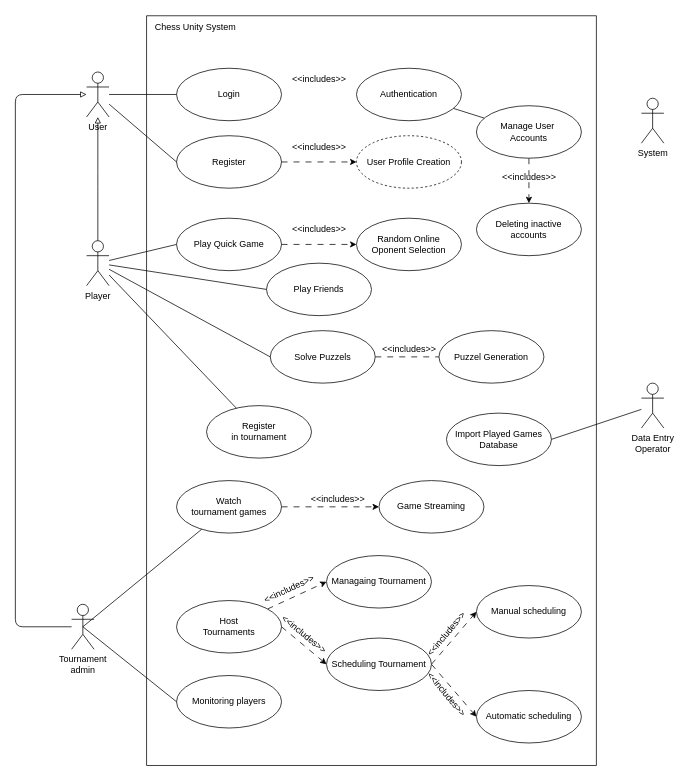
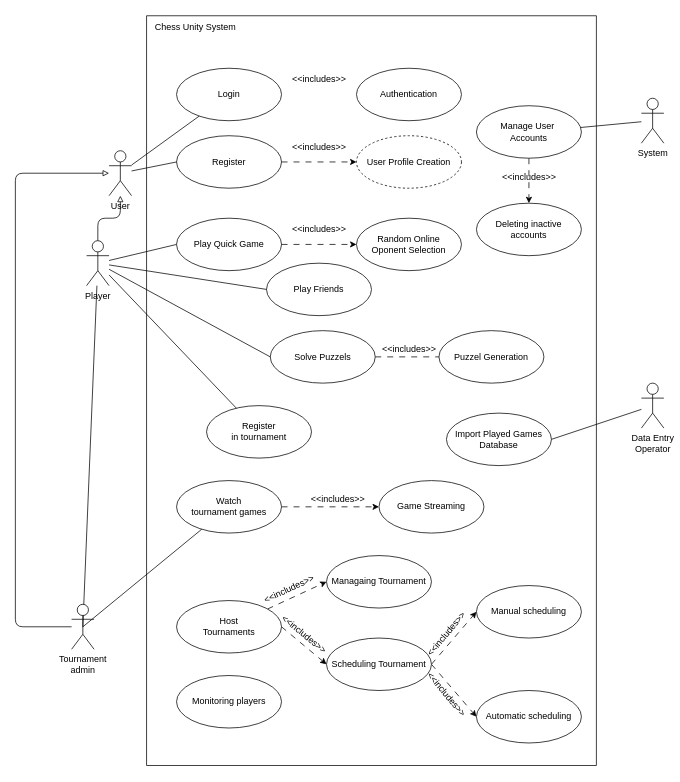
  <mxCell id="0" />
  <mxCell id="1" parent="0" />
  <mxCell id="2" value="" style="swimlane;startSize=0;movable=0;resizable=0;rotatable=0;deletable=0;editable=0;connectable=0;fillColor=#FFFFFF;fillStyle=auto;" vertex="1" parent="1"><mxGeometry x="195" y="20" width="600" height="1000" as="geometry" /></mxCell>
  <mxCell id="3" value="Login" style="ellipse;whiteSpace=wrap;html=1;movable=0;resizable=0;rotatable=0;deletable=0;editable=0;connectable=0;" vertex="1" parent="2"><mxGeometry x="40" y="70" width="140" height="70" as="geometry" /></mxCell>
  <mxCell id="4" value="Authentication" style="ellipse;whiteSpace=wrap;html=1;movable=0;resizable=0;rotatable=0;deletable=0;editable=0;connectable=0;" vertex="1" parent="2"><mxGeometry x="280" y="70" width="140" height="70" as="geometry" /></mxCell>
  <mxCell id="5" style="edgeStyle=none;html=1;entryX=0;entryY=0.5;entryDx=0;entryDy=0;dashed=1;dashPattern=8 8;movable=0;resizable=0;rotatable=0;deletable=0;editable=0;connectable=0;" edge="1" parent="2" source="6" target="10"><mxGeometry relative="1" as="geometry" /></mxCell>
  <mxCell id="6" value="Register" style="ellipse;whiteSpace=wrap;html=1;movable=0;resizable=0;rotatable=0;deletable=0;editable=0;connectable=0;" vertex="1" parent="2"><mxGeometry x="40" y="160" width="140" height="70" as="geometry" /></mxCell>
  <mxCell id="7" value="Play Quick Game" style="ellipse;whiteSpace=wrap;html=1;movable=0;resizable=0;rotatable=0;deletable=0;editable=0;connectable=0;" vertex="1" parent="2"><mxGeometry x="40" y="270" width="140" height="70" as="geometry" /></mxCell>
  <mxCell id="8" style="edgeStyle=none;html=1;entryX=0;entryY=0.5;entryDx=0;entryDy=0;exitX=1;exitY=0.5;exitDx=0;exitDy=0;dashed=1;dashPattern=8 8;movable=0;resizable=0;rotatable=0;deletable=0;editable=0;connectable=0;" edge="1" parent="2" source="7" target="9"><mxGeometry relative="1" as="geometry" /></mxCell>
  <mxCell id="9" value="Random Online &lt;br&gt;Oponent Selection" style="ellipse;whiteSpace=wrap;html=1;movable=0;resizable=0;rotatable=0;deletable=0;editable=0;connectable=0;" vertex="1" parent="2"><mxGeometry x="280" y="270" width="140" height="70" as="geometry" /></mxCell>
  <mxCell id="10" value="User Profile Creation" style="ellipse;whiteSpace=wrap;html=1;movable=0;resizable=0;rotatable=0;deletable=0;editable=0;connectable=0;dashed=1;" vertex="1" parent="2"><mxGeometry x="280" y="160" width="140" height="70" as="geometry" /></mxCell>
  <mxCell id="11" value="Register &lt;br&gt;in tournament" style="ellipse;whiteSpace=wrap;html=1;movable=0;resizable=0;rotatable=0;deletable=0;editable=0;connectable=0;" vertex="1" parent="2"><mxGeometry x="80" y="520" width="140" height="70" as="geometry" /></mxCell>
  <mxCell id="12" style="edgeStyle=none;html=1;entryX=0;entryY=0.5;entryDx=0;entryDy=0;strokeWidth=1;endArrow=classic;endFill=1;dashed=1;dashPattern=8 8;movable=0;resizable=0;rotatable=0;deletable=0;editable=0;connectable=0;" edge="1" parent="2" source="13" target="26"><mxGeometry relative="1" as="geometry" /></mxCell>
  <mxCell id="13" value="Watch &lt;br&gt;tournament games" style="ellipse;whiteSpace=wrap;html=1;movable=0;resizable=0;rotatable=0;deletable=0;editable=0;connectable=0;" vertex="1" parent="2"><mxGeometry x="40" y="620" width="140" height="70" as="geometry" /></mxCell>
  <mxCell id="14" style="edgeStyle=none;html=1;entryX=0;entryY=0.5;entryDx=0;entryDy=0;dashed=1;dashPattern=8 8;strokeWidth=1;endArrow=classic;endFill=1;movable=0;resizable=0;rotatable=0;deletable=0;editable=0;connectable=0;" edge="1" parent="2" source="16" target="19"><mxGeometry relative="1" as="geometry" /></mxCell>
  <mxCell id="15" style="edgeStyle=none;html=1;exitX=1;exitY=0.5;exitDx=0;exitDy=0;entryX=0;entryY=0.5;entryDx=0;entryDy=0;dashed=1;dashPattern=8 8;strokeWidth=1;endArrow=classic;endFill=1;movable=0;resizable=0;rotatable=0;deletable=0;editable=0;connectable=0;" edge="1" parent="2" source="16" target="23"><mxGeometry relative="1" as="geometry" /></mxCell>
  <mxCell id="16" value="Host&lt;br&gt;Tournaments" style="ellipse;whiteSpace=wrap;html=1;movable=0;resizable=0;rotatable=0;deletable=0;editable=0;connectable=0;" vertex="1" parent="2"><mxGeometry x="40" y="780" width="140" height="70" as="geometry" /></mxCell>
  <mxCell id="17" value="&amp;lt;&amp;lt;includes&amp;gt;&amp;gt;" style="text;html=1;align=center;verticalAlign=middle;resizable=0;points=[];autosize=1;strokeColor=none;fillColor=none;movable=0;rotatable=0;deletable=0;editable=0;connectable=0;" vertex="1" parent="2"><mxGeometry x="180" y="70" width="100" height="30" as="geometry" /></mxCell>
  <mxCell id="18" value="&amp;lt;&amp;lt;includes&amp;gt;&amp;gt;" style="text;html=1;align=center;verticalAlign=middle;resizable=0;points=[];autosize=1;strokeColor=none;fillColor=none;movable=0;rotatable=0;deletable=0;editable=0;connectable=0;" vertex="1" parent="2"><mxGeometry x="180" y="160" width="100" height="30" as="geometry" /></mxCell>
  <mxCell id="19" value="Managaing Tournament" style="ellipse;whiteSpace=wrap;html=1;movable=0;resizable=0;rotatable=0;deletable=0;editable=0;connectable=0;" vertex="1" parent="2"><mxGeometry x="240" y="720" width="140" height="70" as="geometry" /></mxCell>
  <mxCell id="20" value="Monitoring players" style="ellipse;whiteSpace=wrap;html=1;movable=0;resizable=0;rotatable=0;deletable=0;editable=0;connectable=0;" vertex="1" parent="2"><mxGeometry x="40" y="880" width="140" height="70" as="geometry" /></mxCell>
  <mxCell id="21" style="edgeStyle=none;html=1;exitX=1;exitY=0.5;exitDx=0;exitDy=0;entryX=0;entryY=0.5;entryDx=0;entryDy=0;dashed=1;dashPattern=8 8;strokeWidth=1;endArrow=classic;endFill=1;movable=0;resizable=0;rotatable=0;deletable=0;editable=0;connectable=0;" edge="1" parent="2" source="23" target="24"><mxGeometry relative="1" as="geometry" /></mxCell>
  <mxCell id="22" style="edgeStyle=none;html=1;exitX=1;exitY=0.5;exitDx=0;exitDy=0;entryX=0;entryY=0.5;entryDx=0;entryDy=0;dashed=1;dashPattern=8 8;strokeWidth=1;endArrow=classic;endFill=1;movable=0;resizable=0;rotatable=0;deletable=0;editable=0;connectable=0;" edge="1" parent="2" source="23" target="25"><mxGeometry relative="1" as="geometry" /></mxCell>
  <mxCell id="23" value="Scheduling Tournament" style="ellipse;whiteSpace=wrap;html=1;movable=0;resizable=0;rotatable=0;deletable=0;editable=0;connectable=0;" vertex="1" parent="2"><mxGeometry x="240" y="830" width="140" height="70" as="geometry" /></mxCell>
  <mxCell id="24" value="Manual scheduling" style="ellipse;whiteSpace=wrap;html=1;movable=0;resizable=0;rotatable=0;deletable=0;editable=0;connectable=0;" vertex="1" parent="2"><mxGeometry x="440" y="760" width="140" height="70" as="geometry" /></mxCell>
  <mxCell id="25" value="Automatic scheduling" style="ellipse;whiteSpace=wrap;html=1;movable=0;resizable=0;rotatable=0;deletable=0;editable=0;connectable=0;" vertex="1" parent="2"><mxGeometry x="440" y="900" width="140" height="70" as="geometry" /></mxCell>
  <mxCell id="26" value="Game Streaming" style="ellipse;whiteSpace=wrap;html=1;movable=0;resizable=0;rotatable=0;deletable=0;editable=0;connectable=0;" vertex="1" parent="2"><mxGeometry x="310" y="620" width="140" height="70" as="geometry" /></mxCell>
  <mxCell id="27" value="&amp;lt;&amp;lt;includes&amp;gt;&amp;gt;" style="text;html=1;align=center;verticalAlign=middle;resizable=0;points=[];autosize=1;strokeColor=none;fillColor=none;movable=0;rotatable=0;deletable=0;editable=0;connectable=0;" vertex="1" parent="2"><mxGeometry x="180" y="270" width="100" height="30" as="geometry" /></mxCell>
  <mxCell id="28" value="&amp;lt;&amp;lt;includes&amp;gt;&amp;gt;" style="text;html=1;align=center;verticalAlign=middle;resizable=0;points=[];autosize=1;strokeColor=none;fillColor=none;movable=0;rotatable=0;deletable=0;editable=0;connectable=0;" vertex="1" parent="2"><mxGeometry x="205" y="630" width="100" height="30" as="geometry" /></mxCell>
  <mxCell id="29" value="&amp;lt;&amp;lt;includes&amp;gt;&amp;gt;" style="text;html=1;align=center;verticalAlign=middle;resizable=0;points=[];autosize=1;strokeColor=none;fillColor=none;rotation=-25;movable=0;rotatable=0;deletable=0;editable=0;connectable=0;" vertex="1" parent="2"><mxGeometry x="140" y="750" width="100" height="30" as="geometry" /></mxCell>
  <mxCell id="30" value="&amp;lt;&amp;lt;includes&amp;gt;&amp;gt;" style="text;html=1;align=center;verticalAlign=middle;resizable=0;points=[];autosize=1;strokeColor=none;fillColor=none;rotation=39;movable=0;rotatable=0;deletable=0;editable=0;connectable=0;" vertex="1" parent="2"><mxGeometry x="160" y="810" width="100" height="30" as="geometry" /></mxCell>
  <mxCell id="31" value="&amp;lt;&amp;lt;includes&amp;gt;&amp;gt;" style="text;html=1;align=center;verticalAlign=middle;resizable=0;points=[];autosize=1;strokeColor=none;fillColor=none;rotation=-50;movable=0;rotatable=0;deletable=0;editable=0;connectable=0;" vertex="1" parent="2"><mxGeometry x="350" y="810" width="100" height="30" as="geometry" /></mxCell>
  <mxCell id="32" value="&amp;lt;&amp;lt;includes&amp;gt;&amp;gt;" style="text;html=1;align=center;verticalAlign=middle;resizable=0;points=[];autosize=1;strokeColor=none;fillColor=none;rotation=50;movable=0;rotatable=0;deletable=0;editable=0;connectable=0;" vertex="1" parent="2"><mxGeometry x="350" y="890" width="100" height="30" as="geometry" /></mxCell>
  <mxCell id="33" value="Play Friends" style="ellipse;whiteSpace=wrap;html=1;movable=0;resizable=0;rotatable=0;deletable=0;editable=0;connectable=0;" vertex="1" parent="2"><mxGeometry x="160" y="330" width="140" height="70" as="geometry" /></mxCell>
  <mxCell id="34" style="edgeStyle=none;html=1;strokeWidth=1;endArrow=classic;endFill=1;dashed=1;dashPattern=8 8;movable=0;resizable=0;rotatable=0;deletable=0;editable=0;connectable=0;" edge="1" parent="2" source="35" target="36"><mxGeometry relative="1" as="geometry" /></mxCell>
  <mxCell id="35" value="Manage User&amp;nbsp;&lt;br&gt;Accounts" style="ellipse;whiteSpace=wrap;html=1;movable=0;resizable=0;rotatable=0;deletable=0;editable=0;connectable=0;" vertex="1" parent="2"><mxGeometry x="440" y="120" width="140" height="70" as="geometry" /></mxCell>
  <mxCell id="36" value="Deleting inactive &lt;br&gt;accounts" style="ellipse;whiteSpace=wrap;html=1;movable=0;resizable=0;rotatable=0;deletable=0;editable=0;connectable=0;" vertex="1" parent="2"><mxGeometry x="440" y="250" width="140" height="70" as="geometry" /></mxCell>
  <mxCell id="37" value="&amp;lt;&amp;lt;includes&amp;gt;&amp;gt;" style="text;html=1;align=center;verticalAlign=middle;resizable=0;points=[];autosize=1;strokeColor=none;fillColor=none;movable=0;rotatable=0;deletable=0;editable=0;connectable=0;" vertex="1" parent="2"><mxGeometry x="460" y="200" width="100" height="30" as="geometry" /></mxCell>
  <mxCell id="38" style="edgeStyle=none;html=1;strokeWidth=1;endArrow=none;endFill=0;dashed=1;dashPattern=8 8;movable=0;resizable=0;rotatable=0;deletable=0;editable=0;connectable=0;" edge="1" parent="2" source="39" target="40"><mxGeometry relative="1" as="geometry" /></mxCell>
  <mxCell id="39" value="Solve Puzzels" style="ellipse;whiteSpace=wrap;html=1;movable=0;resizable=0;rotatable=0;deletable=0;editable=0;connectable=0;" vertex="1" parent="2"><mxGeometry x="165" y="420" width="140" height="70" as="geometry" /></mxCell>
  <mxCell id="40" value="Puzzel Generation" style="ellipse;whiteSpace=wrap;html=1;movable=0;resizable=0;rotatable=0;deletable=0;editable=0;connectable=0;" vertex="1" parent="2"><mxGeometry x="390" y="420" width="140" height="70" as="geometry" /></mxCell>
  <mxCell id="41" value="&amp;lt;&amp;lt;includes&amp;gt;&amp;gt;" style="text;html=1;align=center;verticalAlign=middle;resizable=0;points=[];autosize=1;strokeColor=none;fillColor=none;movable=0;rotatable=0;deletable=0;editable=0;connectable=0;" vertex="1" parent="2"><mxGeometry x="300" y="430" width="100" height="30" as="geometry" /></mxCell>
  <mxCell id="42" value="Import Played Games&lt;br&gt;Database" style="ellipse;whiteSpace=wrap;html=1;movable=0;resizable=0;rotatable=0;deletable=0;editable=0;connectable=0;" vertex="1" parent="2"><mxGeometry x="400" y="530" width="140" height="70" as="geometry" /></mxCell>
  <mxCell id="43" value="Chess Unity System" style="text;html=1;align=center;verticalAlign=middle;resizable=0;points=[];autosize=1;strokeColor=none;fillColor=none;movable=0;rotatable=0;deletable=0;editable=0;connectable=0;" vertex="1" parent="2"><mxGeometry width="130" height="30" as="geometry" /></mxCell>
  <mxCell id="44" style="html=1;strokeWidth=1;endArrow=none;endFill=0;movable=0;resizable=0;rotatable=0;deletable=0;editable=0;connectable=0;" edge="1" parent="1" source="46" target="3"><mxGeometry relative="1" as="geometry" /></mxCell>
  <mxCell id="45" style="edgeStyle=none;html=1;entryX=0;entryY=0.5;entryDx=0;entryDy=0;strokeWidth=1;endArrow=none;endFill=0;movable=0;resizable=0;rotatable=0;deletable=0;editable=0;connectable=0;" edge="1" parent="1" source="46" target="6"><mxGeometry relative="1" as="geometry" /></mxCell>
- <mxCell id="46" value="User" style="shape=umlActor;verticalLabelPosition=bottom;verticalAlign=top;html=1;outlineConnect=0;movable=0;resizable=0;rotatable=0;deletable=0;editable=0;connectable=0;" vertex="1" parent="1"><mxGeometry x="115" y="95" width="30" height="60" as="geometry" /></mxCell>
+ <mxCell id="46" value="User" style="shape=umlActor;verticalLabelPosition=bottom;verticalAlign=top;html=1;outlineConnect=0;movable=0;resizable=0;rotatable=0;deletable=0;editable=0;connectable=0;" vertex="1" parent="1"><mxGeometry x="145" y="200" width="30" height="60" as="geometry" /></mxCell>
  <mxCell id="47" style="edgeStyle=elbowEdgeStyle;elbow=vertical;html=1;strokeWidth=1;endArrow=block;endFill=0;movable=0;resizable=0;rotatable=0;deletable=0;editable=0;connectable=0;" edge="1" parent="1" source="51" target="46"><mxGeometry relative="1" as="geometry"><mxPoint x="130" y="170" as="targetPoint" /></mxGeometry></mxCell>
  <mxCell id="48" style="edgeStyle=none;html=1;entryX=0;entryY=0.5;entryDx=0;entryDy=0;strokeWidth=1;endArrow=none;endFill=0;movable=0;resizable=0;rotatable=0;deletable=0;editable=0;connectable=0;" edge="1" parent="1" source="51" target="7"><mxGeometry relative="1" as="geometry" /></mxCell>
  <mxCell id="49" style="edgeStyle=none;html=1;entryX=0;entryY=0.5;entryDx=0;entryDy=0;strokeWidth=1;endArrow=none;endFill=0;movable=0;resizable=0;rotatable=0;deletable=0;editable=0;connectable=0;" edge="1" parent="1" source="51" target="33"><mxGeometry relative="1" as="geometry" /></mxCell>
  <mxCell id="50" style="edgeStyle=none;html=1;entryX=0;entryY=0.5;entryDx=0;entryDy=0;strokeWidth=1;endArrow=none;endFill=0;movable=0;resizable=0;rotatable=0;deletable=0;editable=0;connectable=0;" edge="1" parent="1" source="51" target="39"><mxGeometry relative="1" as="geometry" /></mxCell>
  <mxCell id="51" value="Player" style="shape=umlActor;verticalLabelPosition=bottom;verticalAlign=top;html=1;outlineConnect=0;movable=0;resizable=0;rotatable=0;deletable=0;editable=0;connectable=0;" vertex="1" parent="1"><mxGeometry x="115" y="320" width="30" height="60" as="geometry" /></mxCell>
  <mxCell id="52" style="edgeStyle=elbowEdgeStyle;html=1;strokeWidth=1;endArrow=block;endFill=0;movable=0;resizable=0;rotatable=0;deletable=0;editable=0;connectable=0;" edge="1" parent="1" source="55" target="46"><mxGeometry relative="1" as="geometry"><mxPoint x="105" y="130" as="targetPoint" /><mxPoint x="15" y="550" as="sourcePoint" /><Array as="points"><mxPoint x="20" y="290" /></Array></mxGeometry></mxCell>
  <mxCell id="53" style="edgeStyle=none;html=1;exitX=0.5;exitY=0.5;exitDx=0;exitDy=0;exitPerimeter=0;strokeWidth=1;endArrow=none;endFill=0;movable=0;resizable=0;rotatable=0;deletable=0;editable=0;connectable=0;" edge="1" parent="1" source="55" target="13"><mxGeometry relative="1" as="geometry" /></mxCell>
- <mxCell id="54" style="edgeStyle=none;html=1;exitX=0.5;exitY=0.5;exitDx=0;exitDy=0;exitPerimeter=0;entryX=0;entryY=0.5;entryDx=0;entryDy=0;strokeWidth=1;endArrow=none;endFill=0;movable=0;resizable=0;rotatable=0;deletable=0;editable=0;connectable=0;" edge="1" parent="1" source="55" target="20"><mxGeometry relative="1" as="geometry" /></mxCell>
+ <mxCell id="54" style="edgeStyle=none;html=1;exitX=0.5;exitY=0.5;exitDx=0;exitDy=0;exitPerimeter=0;strokeWidth=1;endArrow=none;endFill=0;movable=0;resizable=0;rotatable=0;deletable=0;editable=0;connectable=0;" edge="1" parent="1" source="55" target="51"><mxGeometry relative="1" as="geometry" /></mxCell>
  <mxCell id="55" value="Tournament&lt;br&gt;admin" style="shape=umlActor;verticalLabelPosition=bottom;verticalAlign=top;html=1;outlineConnect=0;movable=0;resizable=0;rotatable=0;deletable=0;editable=0;connectable=0;" vertex="1" parent="1"><mxGeometry x="95" y="805" width="30" height="60" as="geometry" /></mxCell>
  <mxCell id="56" style="edgeStyle=none;html=1;strokeWidth=1;endArrow=none;endFill=0;movable=0;resizable=0;rotatable=0;deletable=0;editable=0;connectable=0;" edge="1" parent="1" source="11" target="51"><mxGeometry relative="1" as="geometry" /></mxCell>
  <mxCell id="57" value="System" style="shape=umlActor;verticalLabelPosition=bottom;verticalAlign=top;html=1;movable=0;resizable=0;rotatable=0;deletable=0;editable=0;connectable=0;" vertex="1" parent="1"><mxGeometry x="855" y="130" width="30" height="60" as="geometry" /></mxCell>
- <mxCell id="58" style="edgeStyle=none;html=1;strokeWidth=1;endArrow=none;endFill=0;movable=0;resizable=0;rotatable=0;deletable=0;editable=0;connectable=0;" edge="1" parent="1" source="35" target="4"><mxGeometry relative="1" as="geometry" /></mxCell>
+ <mxCell id="58" style="edgeStyle=none;html=1;strokeWidth=1;endArrow=none;endFill=0;movable=0;resizable=0;rotatable=0;deletable=0;editable=0;connectable=0;" edge="1" parent="1" source="35" target="57"><mxGeometry relative="1" as="geometry" /></mxCell>
  <mxCell id="59" style="edgeStyle=none;html=1;entryX=1;entryY=0.5;entryDx=0;entryDy=0;strokeWidth=1;endArrow=none;endFill=0;movable=0;resizable=0;rotatable=0;deletable=0;editable=0;connectable=0;" edge="1" parent="1" source="60" target="42"><mxGeometry relative="1" as="geometry" /></mxCell>
  <mxCell id="60" value="Data Entry&lt;br&gt;Operator" style="shape=umlActor;verticalLabelPosition=bottom;verticalAlign=top;html=1;movable=0;resizable=0;rotatable=0;deletable=0;editable=0;connectable=0;" vertex="1" parent="1"><mxGeometry x="855" y="510" width="30" height="60" as="geometry" /></mxCell>
